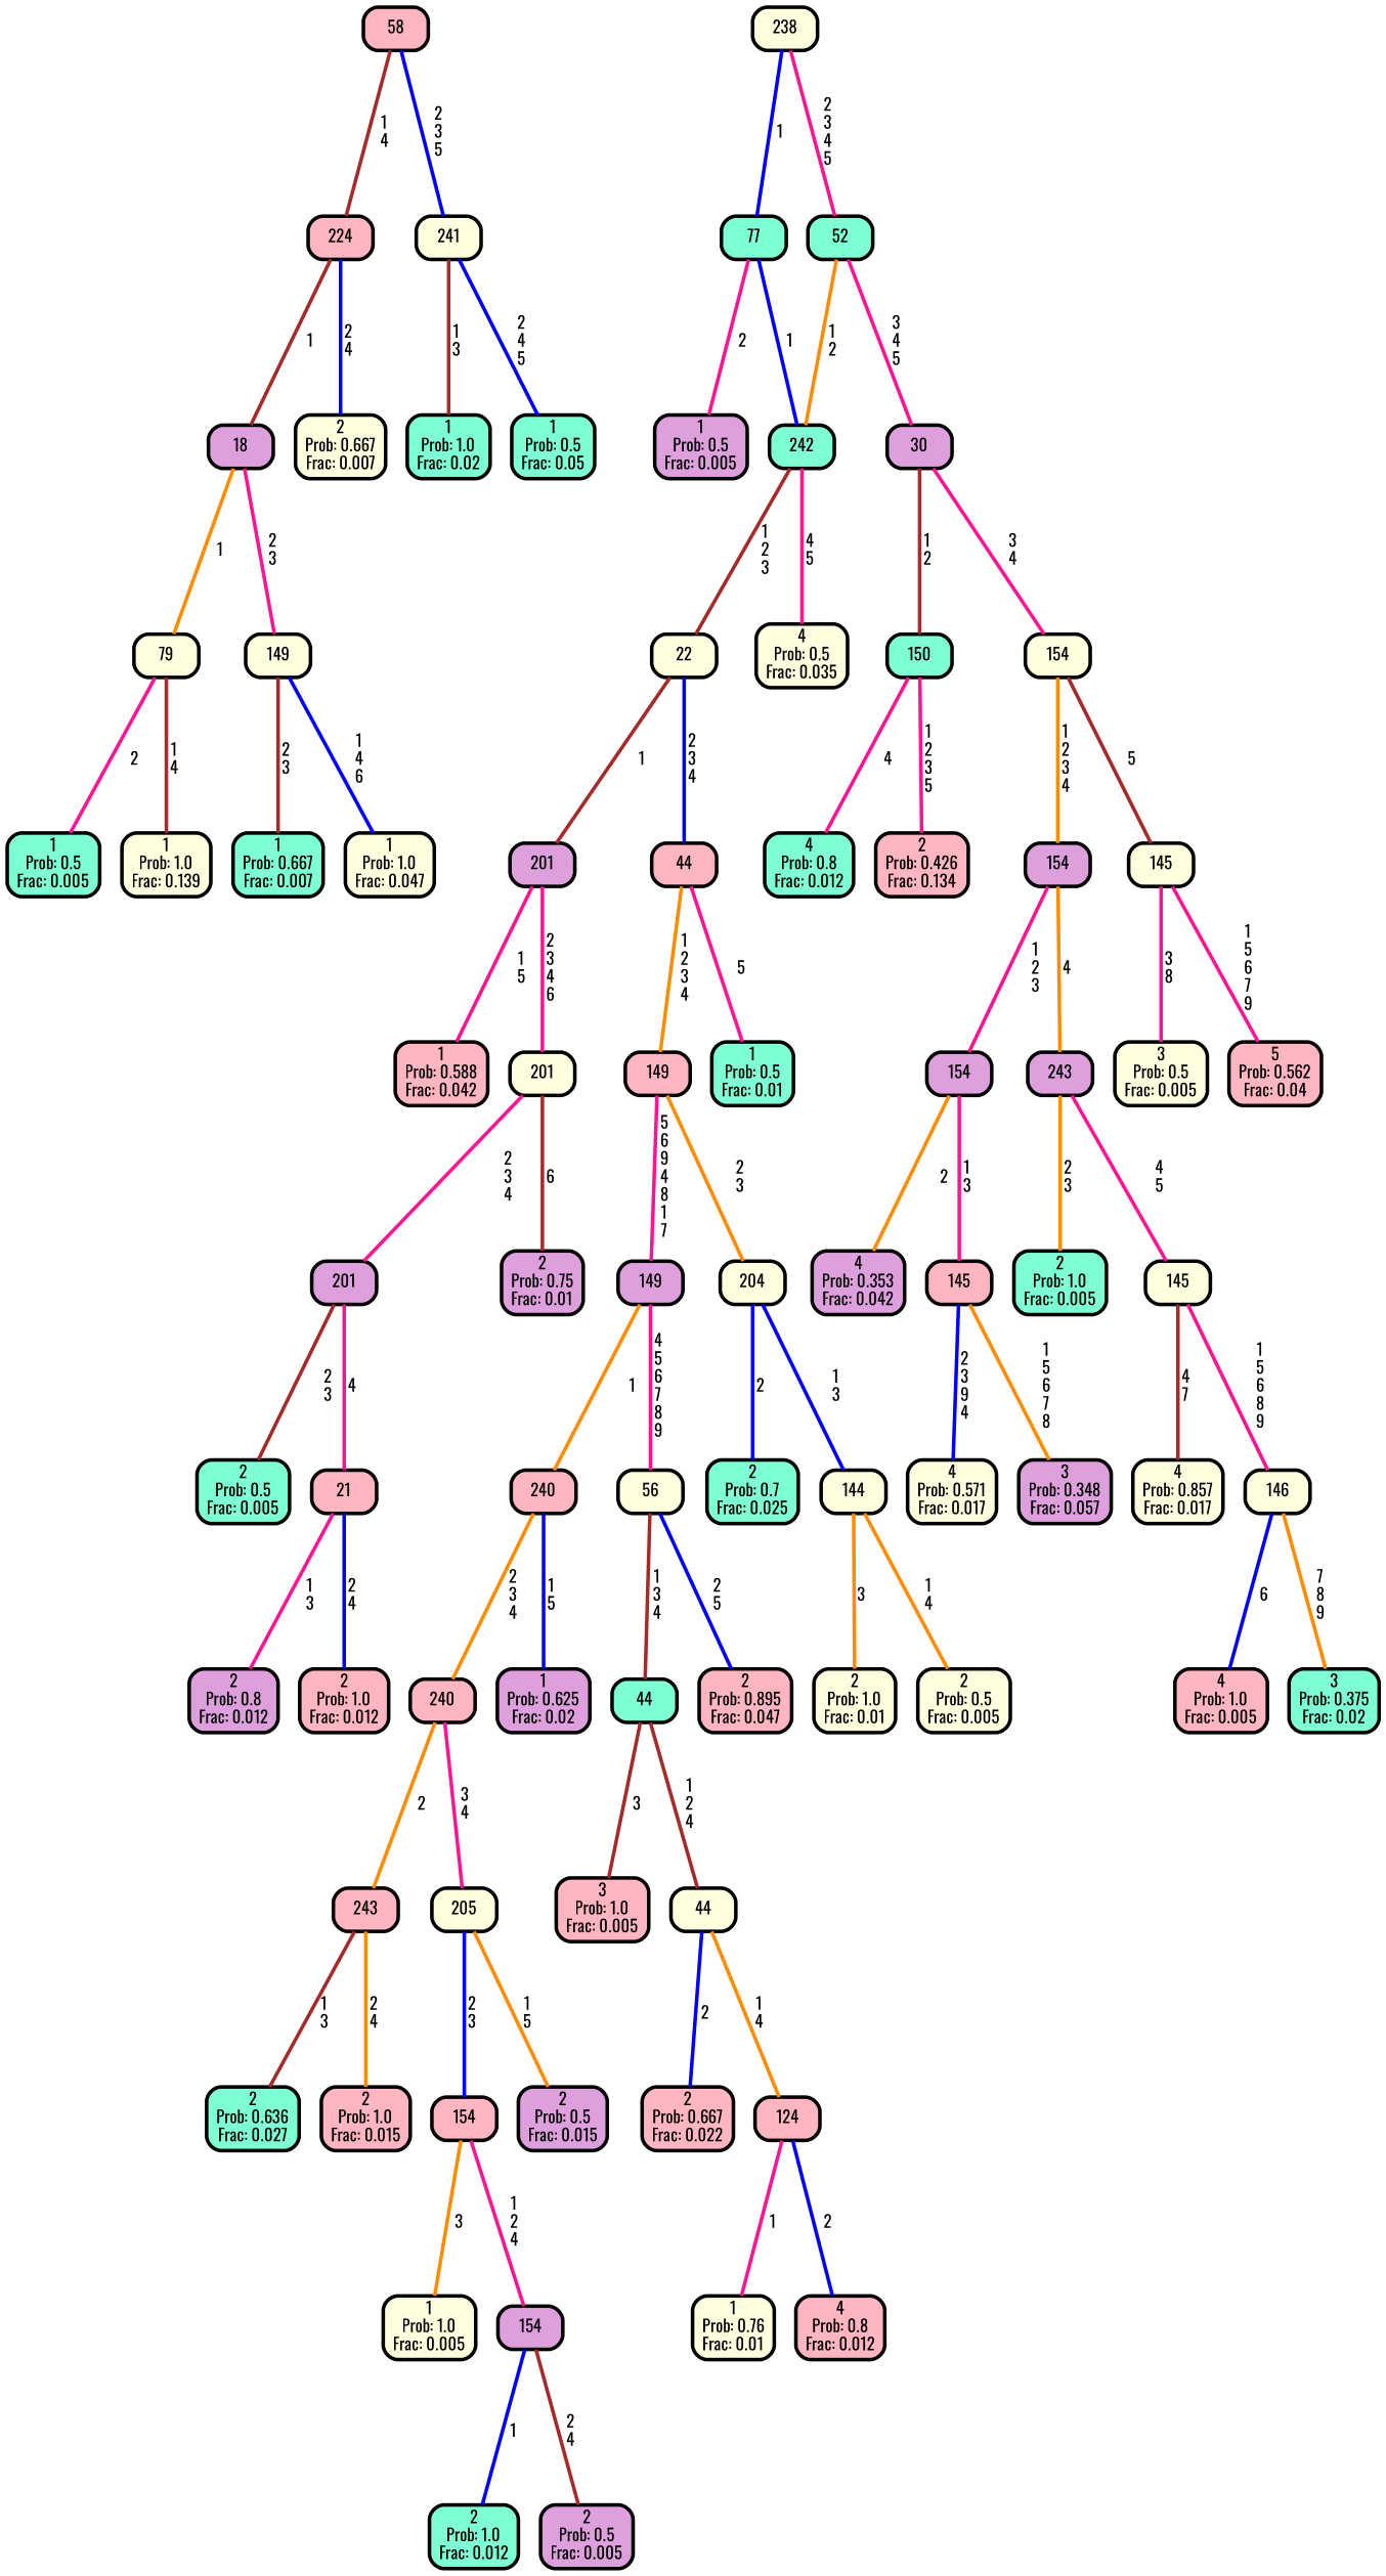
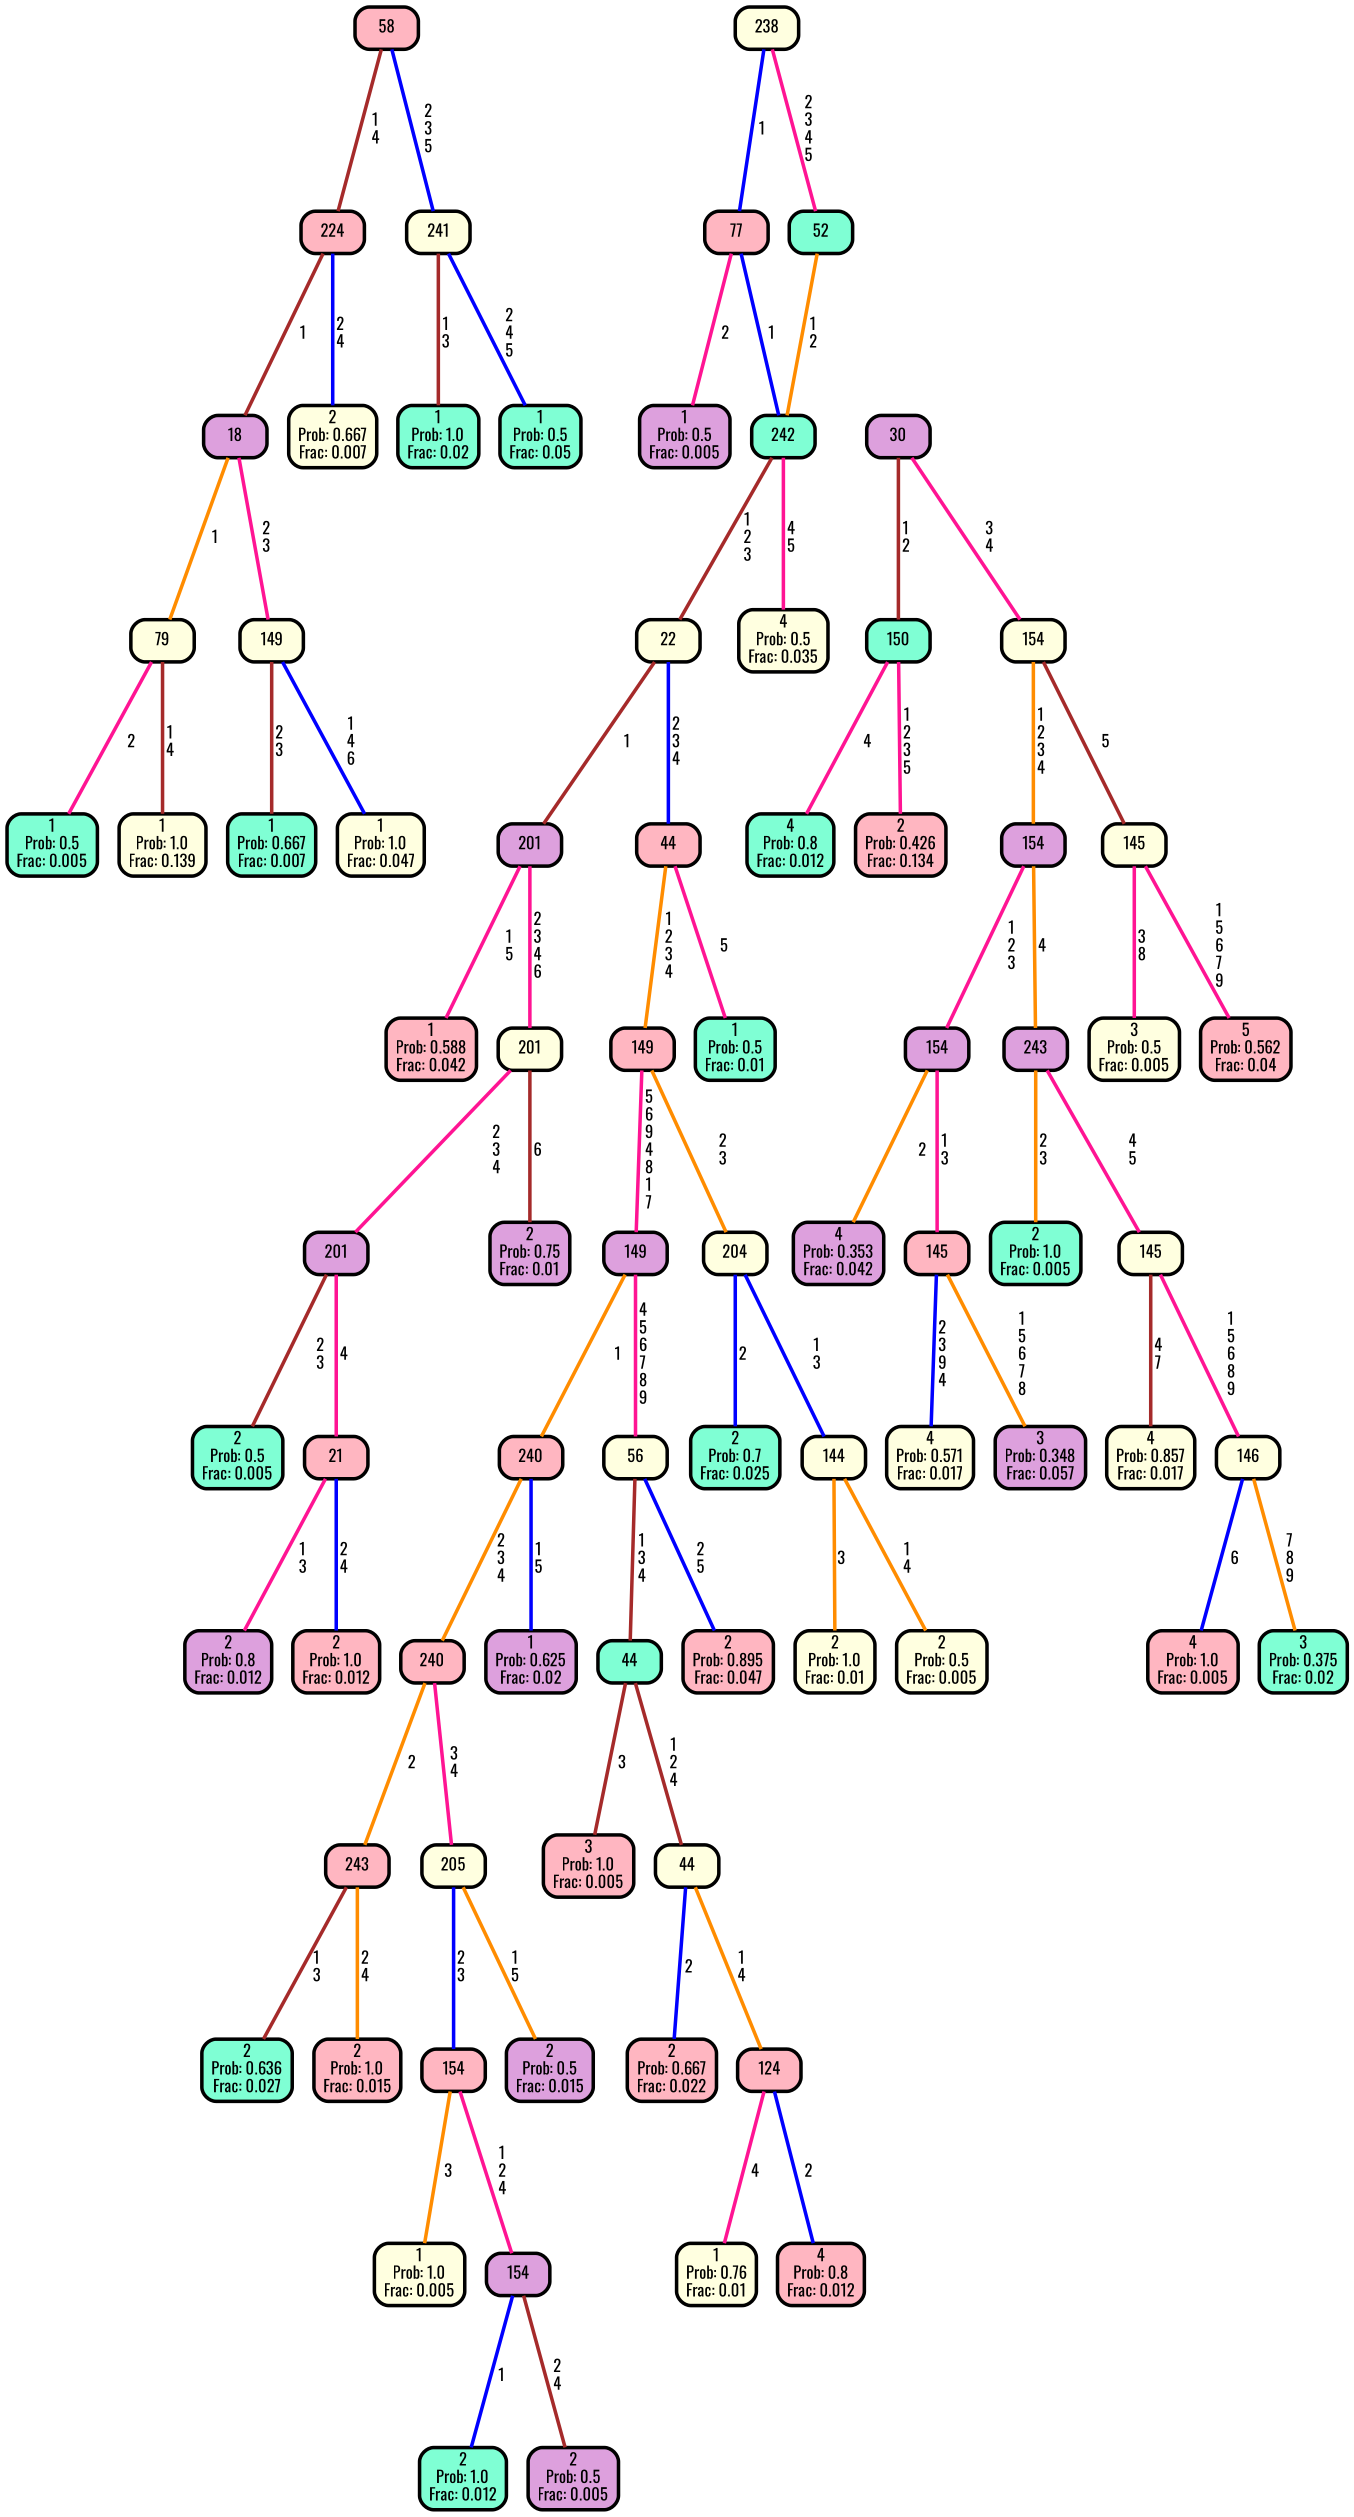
  graph {
    fontname=Oswald
    ranksep="0 equally"
    splines=straight
    node [color=black fillcolor=lightyellow fontcolor=black fontname=Oswald penwidth=3 shape=box style="filled, rounded"]
    edge [color=deeppink fontname=Oswald penwidth=3]
    n1 [fillcolor=aquamarine label="1\nProb: 0.5\nFrac: 0.005"]
    n2 [label=79]
    n3 [label="1\nProb: 1.0\nFrac: 0.139"]
    n4 [fillcolor=plum label=18]
    n5 [label=149]
    n6 [fillcolor=aquamarine label="1\nProb: 0.667\nFrac: 0.007"]
    n7 [label="1\nProb: 1.0\nFrac: 0.047"]
    n8 [fillcolor=lightpink label=224]
    n9 [label="2\nProb: 0.667\nFrac: 0.007"]
    n10 [fillcolor=lightpink label=58]
    n11 [label=241]
    n12 [fillcolor=aquamarine label="1\nProb: 1.0\nFrac: 0.02"]
    n13 [fillcolor=aquamarine label="1\nProb: 0.5\nFrac: 0.05"]
-   n14 [fillcolor=aquamarine label=77]
+   n14 [fillcolor=lightpink label=77]
    n15 [fillcolor=plum label="1\nProb: 0.5\nFrac: 0.005"]
    n16 [fillcolor=aquamarine label=242]
    n17 [label=238]
    n18 [fillcolor=aquamarine label=52]
    n19 [fillcolor=plum label=30]
    n20 [fillcolor=lightpink label="1\nProb: 0.588\nFrac: 0.042"]
    n21 [fillcolor=plum label=201]
    n22 [label=201]
    n23 [fillcolor=plum label=201]
    n24 [fillcolor=plum label="2\nProb: 0.75\nFrac: 0.01"]
    n25 [fillcolor=aquamarine label="2\nProb: 0.5\nFrac: 0.005"]
    n26 [fillcolor=lightpink label=21]
    n27 [fillcolor=plum label="2\nProb: 0.8\nFrac: 0.012"]
    n28 [fillcolor=lightpink label="2\nProb: 1.0\nFrac: 0.012"]
    n29 [label=22]
    n30 [fillcolor=lightpink label=44]
    n31 [fillcolor=lightpink label=149]
    n32 [fillcolor=aquamarine label="1\nProb: 0.5\nFrac: 0.01"]
    n33 [fillcolor=aquamarine label="2\nProb: 0.636\nFrac: 0.027"]
    n34 [fillcolor=lightpink label=243]
    n35 [fillcolor=lightpink label="2\nProb: 1.0\nFrac: 0.015"]
    n36 [fillcolor=lightpink label=240]
    n37 [label=205]
    n38 [fillcolor=lightpink label=154]
    n39 [fillcolor=plum label="2\nProb: 0.5\nFrac: 0.015"]
    n40 [label="1\nProb: 1.0\nFrac: 0.005"]
    n41 [fillcolor=plum label=154]
    n42 [fillcolor=aquamarine label="2\nProb: 1.0\nFrac: 0.012"]
    n43 [fillcolor=plum label="2\nProb: 0.5\nFrac: 0.005"]
    n44 [fillcolor=lightpink label=240]
    n45 [fillcolor=plum label="1\nProb: 0.625\nFrac: 0.02"]
    n46 [fillcolor=plum label=149]
    n47 [label=56]
    n48 [fillcolor=aquamarine label=44]
    n49 [fillcolor=lightpink label="2\nProb: 0.895\nFrac: 0.047"]
    n50 [fillcolor=lightpink label="3\nProb: 1.0\nFrac: 0.005"]
    n51 [label=44]
    n52 [fillcolor=lightpink label="2\nProb: 0.667\nFrac: 0.022"]
    n53 [fillcolor=lightpink label=124]
    n54 [label="1\nProb: 0.76\nFrac: 0.01"]
    n55 [fillcolor=lightpink label="4\nProb: 0.8\nFrac: 0.012"]
    n56 [label=204]
    n57 [fillcolor=aquamarine label="2\nProb: 0.7\nFrac: 0.025"]
    n58 [label=144]
    n59 [label="2\nProb: 1.0\nFrac: 0.01"]
    n60 [label="2\nProb: 0.5\nFrac: 0.005"]
    n61 [label="4\nProb: 0.5\nFrac: 0.035"]
    n62 [fillcolor=aquamarine label=150]
    n63 [label=154]
    n64 [fillcolor=aquamarine label="4\nProb: 0.8\nFrac: 0.012"]
    n65 [fillcolor=lightpink label="2\nProb: 0.426\nFrac: 0.134"]
    n66 [fillcolor=plum label=154]
    n67 [label=145]
    n68 [fillcolor=plum label="4\nProb: 0.353\nFrac: 0.042"]
    n69 [fillcolor=plum label=154]
    n70 [fillcolor=lightpink label=145]
    n71 [label="4\nProb: 0.571\nFrac: 0.017"]
    n72 [fillcolor=plum label="3\nProb: 0.348\nFrac: 0.057"]
    n73 [fillcolor=plum label=243]
    n74 [fillcolor=aquamarine label="2\nProb: 1.0\nFrac: 0.005"]
    n75 [label=145]
    n76 [label="4\nProb: 0.857\nFrac: 0.017"]
    n77 [label=146]
    n78 [fillcolor=lightpink label="4\nProb: 1.0\nFrac: 0.005"]
    n79 [fillcolor=aquamarine label="3\nProb: 0.375\nFrac: 0.02"]
    n80 [label="3\nProb: 0.5\nFrac: 0.005"]
    n81 [fillcolor=lightpink label="5\nProb: 0.562\nFrac: 0.04"]
    subgraph sub_1 {
      rank=same
    }
    n2 -- n1 [label=" 2"]
    n2 -- n3 [color=brown label=" 1\n 4"]
    n4 -- n2 [color=darkorange label=" 1"]
    n4 -- n5 [label=" 2\n 3"]
    n5 -- n6 [color=brown label=" 2\n 3"]
    n5 -- n7 [color=blue label=" 1\n 4\n 6"]
    n8 -- n4 [color=brown label=" 1"]
    n8 -- n9 [color=blue label=" 2\n 4"]
    n10 -- n8 [color=brown label=" 1\n 4"]
    n10 -- n11 [color=blue label=" 2\n 3\n 5"]
    n11 -- n12 [color=brown label=" 1\n 3"]
    n11 -- n13 [color=blue label=" 2\n 4\n 5"]
    n14 -- n15 [label=" 2"]
    n14 -- n16 [color=blue label=" 1"]
    n16 -- n29 [color=brown label=" 1\n 2\n 3"]
    n16 -- n61 [label=" 4\n 5"]
    n17 -- n14 [color=blue label=" 1"]
    n17 -- n18 [label=" 2\n 3\n 4\n 5"]
    n18 -- n16 [color=darkorange label=" 1\n 2"]
-   n18 -- n19 [label=" 3\n 4\n 5"]
    n19 -- n62 [color=brown label=" 1\n 2"]
    n19 -- n63 [label=" 3\n 4"]
    n21 -- n20 [label=" 1\n 5"]
    n21 -- n22 [label=" 2\n 3\n 4\n 6"]
    n22 -- n23 [label=" 2\n 3\n 4"]
    n22 -- n24 [color=brown label=" 6"]
    n23 -- n25 [color=brown label=" 2\n 3"]
    n23 -- n26 [label=" 4"]
    n26 -- n27 [label=" 1\n 3"]
    n26 -- n28 [color=blue label=" 2\n 4"]
    n29 -- n21 [color=brown label=" 1"]
    n29 -- n30 [color=blue label=" 2\n 3\n 4"]
    n30 -- n31 [color=darkorange label=" 1\n 2\n 3\n 4"]
    n30 -- n32 [label=" 5"]
    n31 -- n46 [label=" 5\n 6\n 9\n 4\n 8\n 1\n 7"]
    n31 -- n56 [color=darkorange label=" 2\n 3"]
    n34 -- n33 [color=brown label=" 1\n 3"]
    n34 -- n35 [color=darkorange label=" 2\n 4"]
    n36 -- n34 [color=darkorange label=" 2"]
    n36 -- n37 [label=" 3\n 4"]
    n37 -- n38 [color=blue label=" 2\n 3"]
    n37 -- n39 [color=darkorange label=" 1\n 5"]
    n38 -- n40 [color=darkorange label=" 3"]
    n38 -- n41 [label=" 1\n 2\n 4"]
    n41 -- n42 [color=blue label=" 1"]
    n41 -- n43 [color=brown label=" 2\n 4"]
    n44 -- n36 [color=darkorange label=" 2\n 3\n 4"]
    n44 -- n45 [color=blue label=" 1\n 5"]
    n46 -- n44 [color=darkorange label=" 1"]
    n46 -- n47 [label=" 4\n 5\n 6\n 7\n 8\n 9"]
    n47 -- n48 [color=brown label=" 1\n 3\n 4"]
    n47 -- n49 [color=blue label=" 2\n 5"]
    n48 -- n50 [color=brown label=" 3"]
    n48 -- n51 [color=brown label=" 1\n 2\n 4"]
    n51 -- n52 [color=blue label=" 2"]
    n51 -- n53 [color=darkorange label=" 1\n 4"]
-   n53 -- n54 [label=" 1"]
+   n53 -- n54 [label=" 4"]
    n53 -- n55 [color=blue label=" 2"]
    n56 -- n57 [color=blue label=" 2"]
    n56 -- n58 [color=blue label=" 1\n 3"]
    n58 -- n59 [color=darkorange label=" 3"]
    n58 -- n60 [color=darkorange label=" 1\n 4"]
    n62 -- n64 [label=" 4"]
    n62 -- n65 [label=" 1\n 2\n 3\n 5"]
    n63 -- n66 [color=darkorange label=" 1\n 2\n 3\n 4"]
    n63 -- n67 [color=brown label=" 5"]
    n66 -- n69 [label=" 1\n 2\n 3"]
    n66 -- n73 [color=darkorange label=" 4"]
    n67 -- n80 [label=" 3\n 8"]
    n67 -- n81 [label=" 1\n 5\n 6\n 7\n 9"]
    n69 -- n68 [color=darkorange label=" 2"]
    n69 -- n70 [label=" 1\n 3"]
    n70 -- n71 [color=blue label=" 2\n 3\n 9\n 4"]
    n70 -- n72 [color=darkorange label=" 1\n 5\n 6\n 7\n 8"]
    n73 -- n74 [color=darkorange label=" 2\n 3"]
    n73 -- n75 [label=" 4\n 5"]
    n75 -- n76 [color=brown label=" 4\n 7"]
    n75 -- n77 [label=" 1\n 5\n 6\n 8\n 9"]
    n77 -- n78 [color=blue label=" 6"]
    n77 -- n79 [color=darkorange label=" 7\n 8\n 9"]
  }
